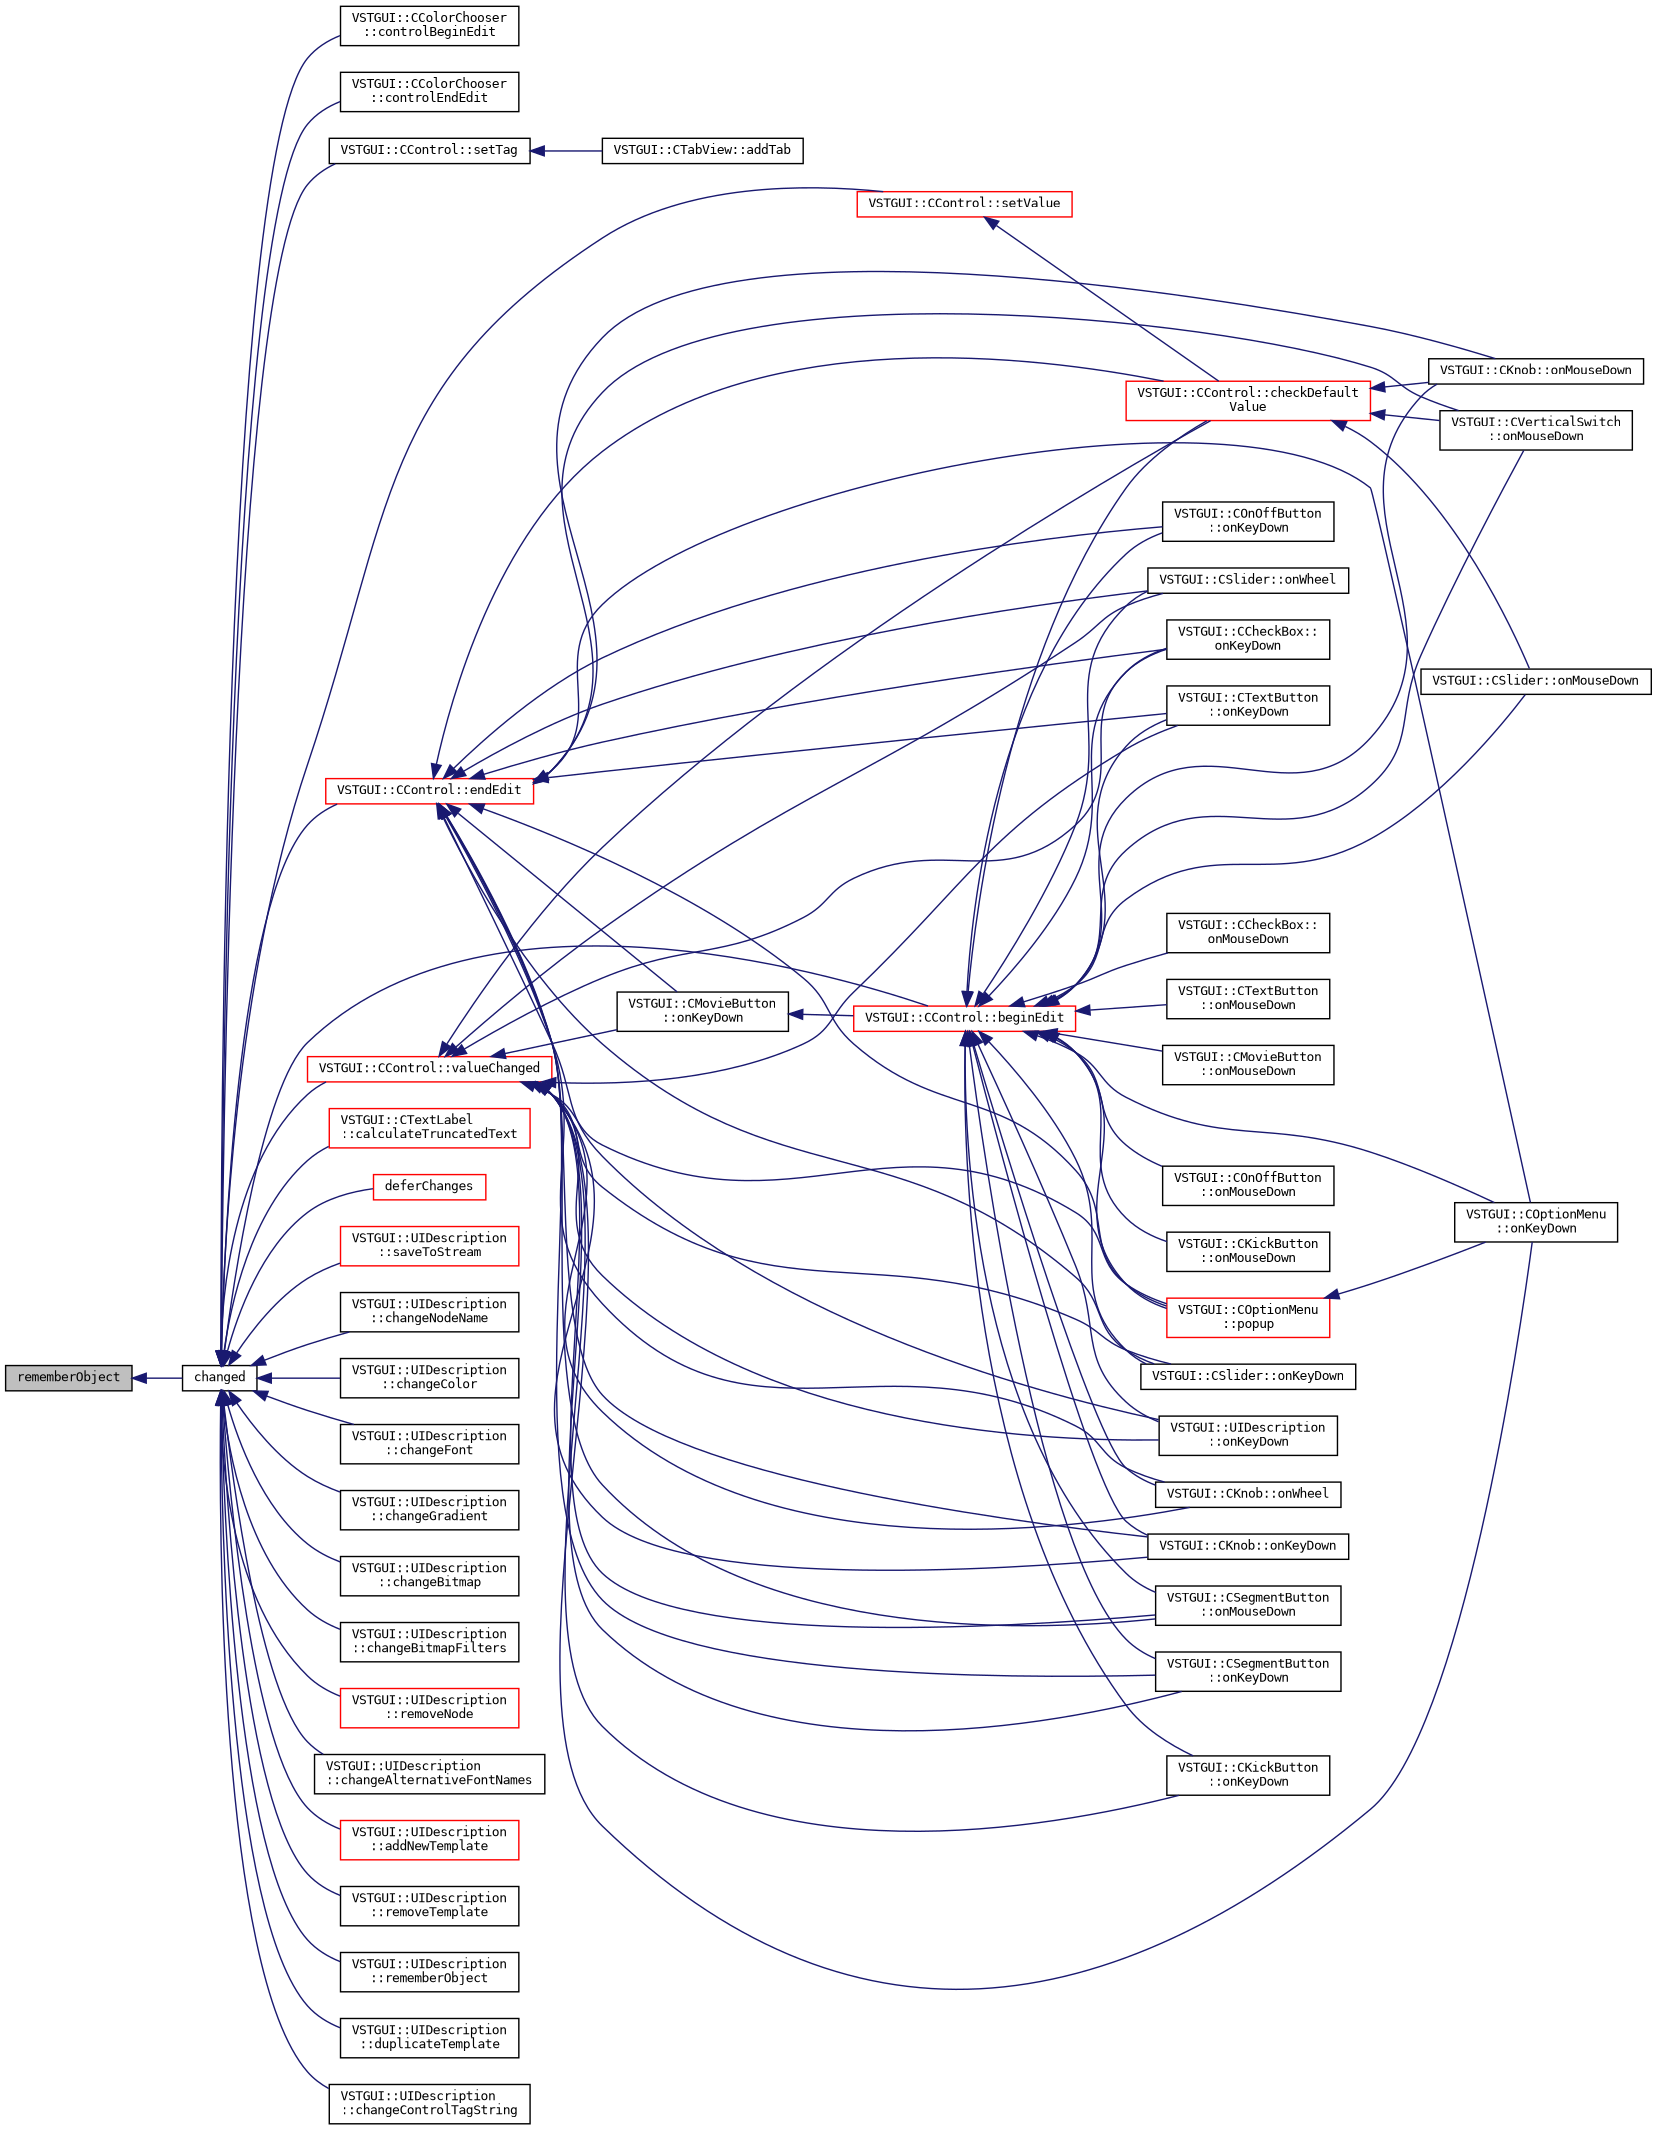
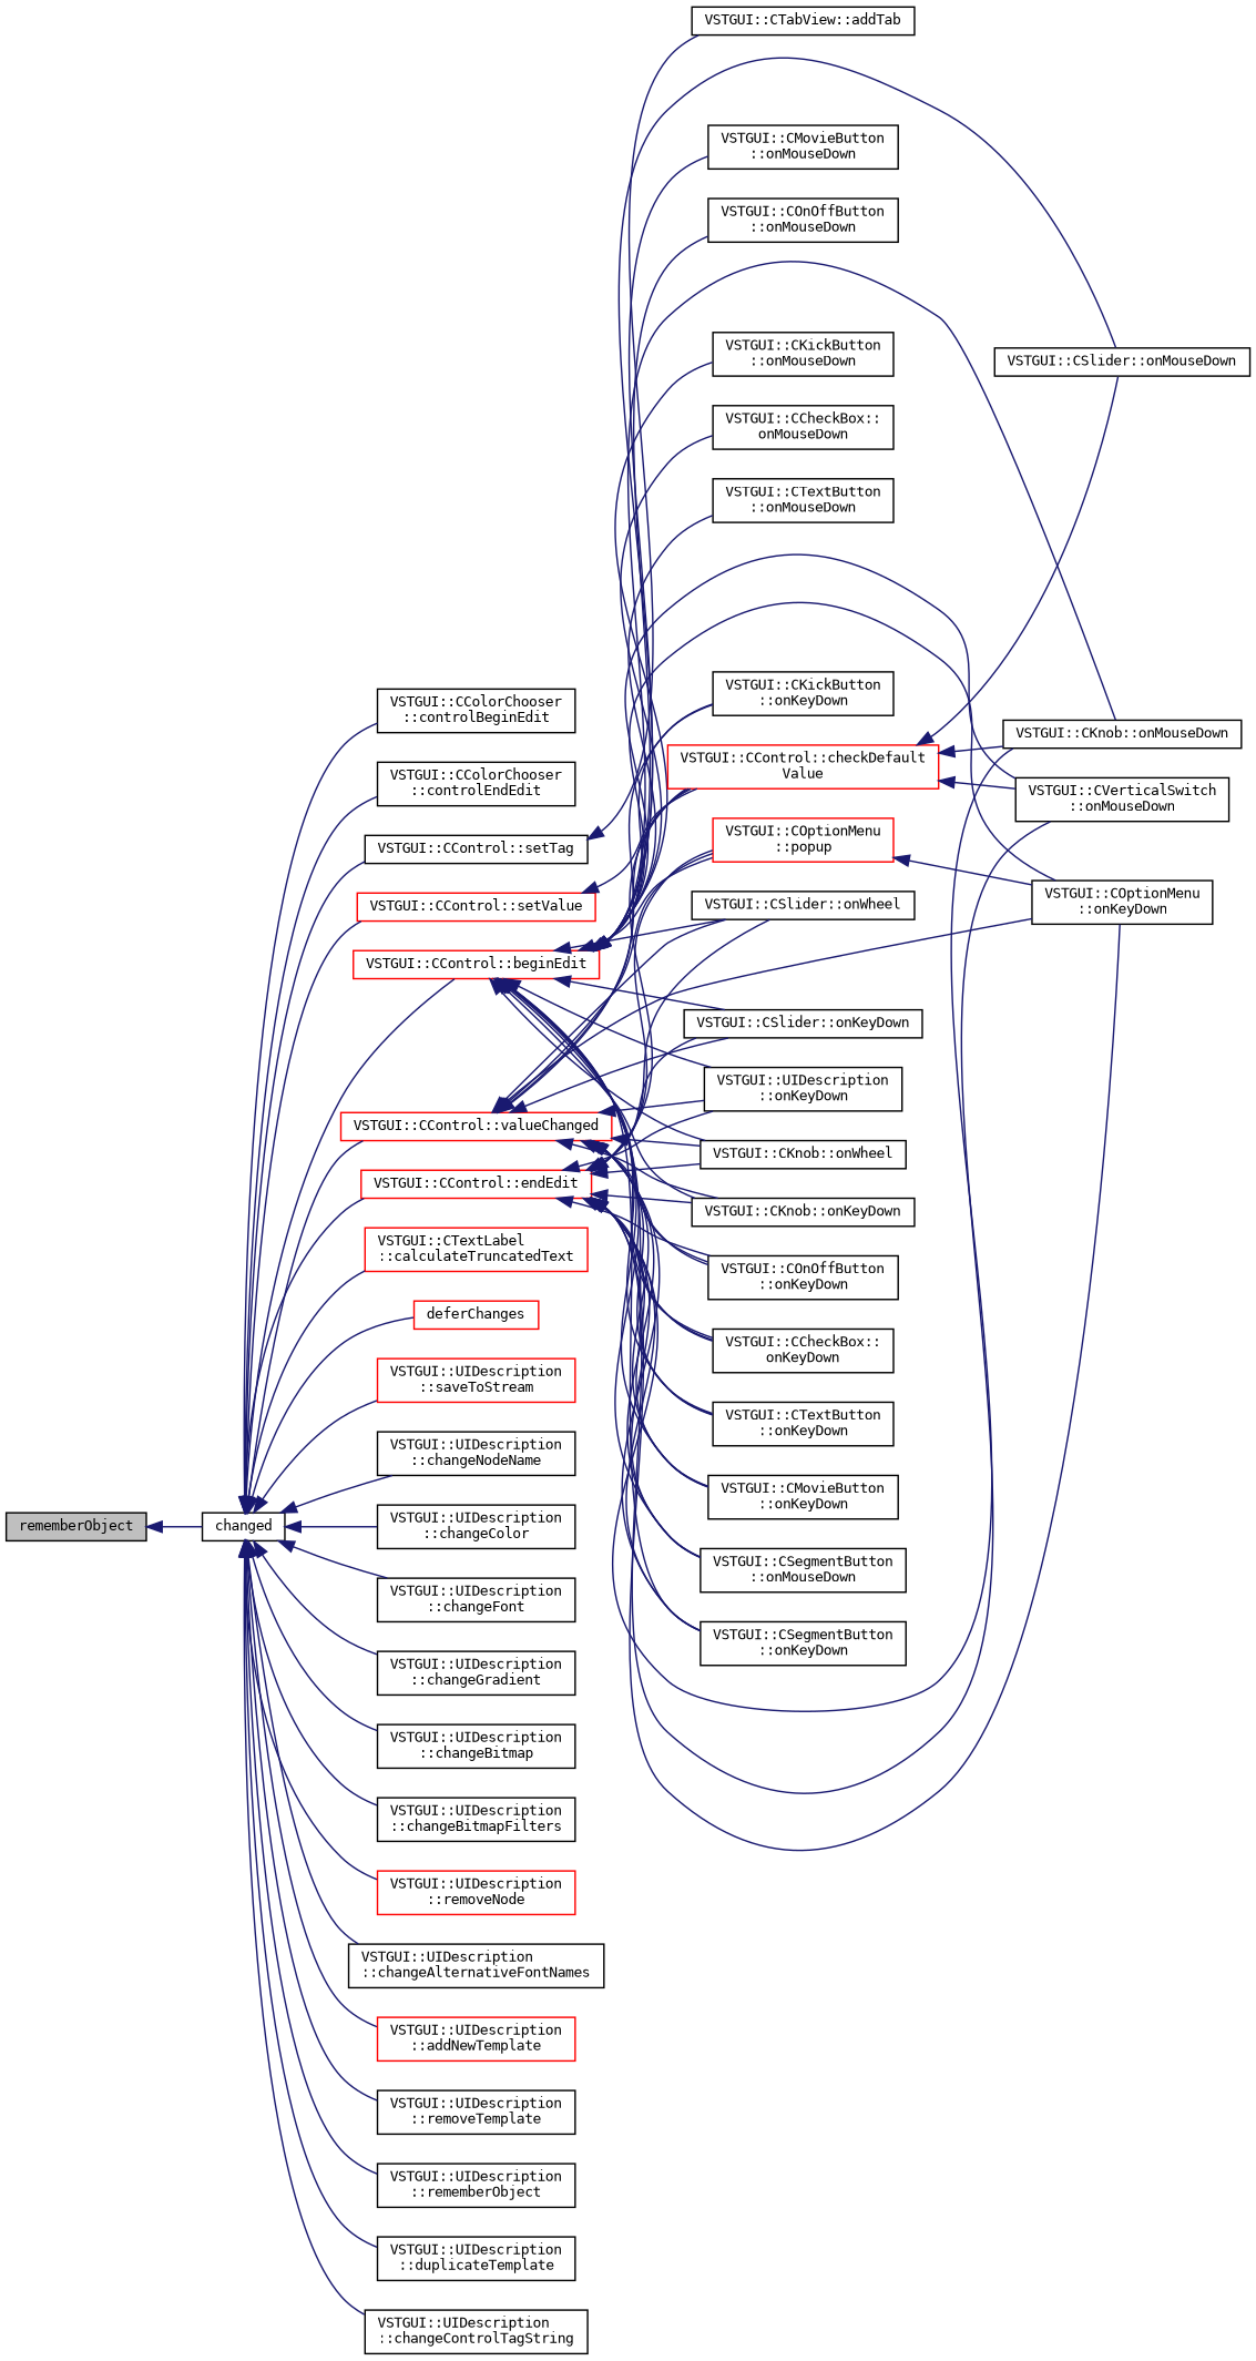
  digraph {
    fontname="DejaVu Sans Mono"
    rankdir=LR
    node [color=black fontname="DejaVu Sans Mono" fontsize=9 shape=record]
    edge [color=midnightblue dir=back fontname="DejaVu Sans Mono" fontsize=9 labelfontname=Arial labelfontsize=9 style=solid]
    n1 [fillcolor=grey75 fontcolor=black height=0.2 label=rememberObject style=filled width=0.4]
    n2 [height=0.2 label=changed width=0.4]
    n3 [height=0.2 label="VSTGUI::CColorChooser\l::controlBeginEdit" width=0.4]
    n4 [height=0.2 label="VSTGUI::CColorChooser\l::controlEndEdit" width=0.4]
    n5 [height=0.2 label="VSTGUI::CControl::setTag" width=0.4]
    n6 [color=red height=0.2 label="VSTGUI::CControl::beginEdit" width=0.4]
    n7 [color=red height=0.2 label="VSTGUI::CControl::endEdit" width=0.4]
    n8 [color=red height=0.2 label="VSTGUI::CControl::setValue" width=0.4]
    n9 [color=red height=0.2 label="VSTGUI::CControl::valueChanged" width=0.4]
    n10 [color=red height=0.2 label="VSTGUI::CTextLabel\l::calculateTruncatedText" width=0.4]
    n11 [color=red height=0.2 label=deferChanges width=0.4]
    n12 [color=red height=0.2 label="VSTGUI::UIDescription\l::saveToStream" width=0.4]
    n13 [height=0.2 label="VSTGUI::UIDescription\l::changeNodeName" width=0.4]
    n14 [height=0.2 label="VSTGUI::UIDescription\l::changeColor" width=0.4]
    n15 [height=0.2 label="VSTGUI::UIDescription\l::changeFont" width=0.4]
    n16 [height=0.2 label="VSTGUI::UIDescription\l::changeGradient" width=0.4]
    n17 [height=0.2 label="VSTGUI::UIDescription\l::changeBitmap" width=0.4]
    n18 [height=0.2 label="VSTGUI::UIDescription\l::changeBitmapFilters" width=0.4]
    n19 [color=red height=0.2 label="VSTGUI::UIDescription\l::removeNode" width=0.4]
    n20 [height=0.2 label="VSTGUI::UIDescription\l::changeAlternativeFontNames" width=0.4]
    n21 [color=red height=0.2 label="VSTGUI::UIDescription\l::addNewTemplate" width=0.4]
    n22 [height=0.2 label="VSTGUI::UIDescription\l::removeTemplate" width=0.4]
    n23 [height=0.2 label="VSTGUI::UIDescription\l::rememberObject" width=0.4]
    n24 [height=0.2 label="VSTGUI::UIDescription\l::duplicateTemplate" width=0.4]
    n25 [height=0.2 label="VSTGUI::UIDescription\l::changeControlTagString" width=0.4]
    n26 [height=0.2 label="VSTGUI::CTabView::addTab" width=0.4]
    n27 [height=0.2 label="VSTGUI::COnOffButton\l::onMouseDown" width=0.4]
    n28 [height=0.2 label="VSTGUI::COnOffButton\l::onKeyDown" width=0.4]
    n29 [height=0.2 label="VSTGUI::CKickButton\l::onMouseDown" width=0.4]
    n30 [height=0.2 label="VSTGUI::CKickButton\l::onKeyDown" width=0.4]
    n31 [height=0.2 label="VSTGUI::CCheckBox::\lonMouseDown" width=0.4]
    n32 [height=0.2 label="VSTGUI::CCheckBox::\lonKeyDown" width=0.4]
    n33 [height=0.2 label="VSTGUI::CTextButton\l::onMouseDown" width=0.4]
    n34 [height=0.2 label="VSTGUI::CTextButton\l::onKeyDown" width=0.4]
    n35 [color=red height=0.2 label="VSTGUI::CControl::checkDefault\lValue" width=0.4]
    n36 [height=0.2 label="VSTGUI::CKnob::onMouseDown" width=0.4]
    n37 [height=0.2 label="VSTGUI::CSlider::onMouseDown" width=0.4]
    n38 [height=0.2 label="VSTGUI::CVerticalSwitch\l::onMouseDown" width=0.4]
    n39 [height=0.2 label="VSTGUI::CKnob::onWheel" width=0.4]
    n40 [height=0.2 label="VSTGUI::CKnob::onKeyDown" width=0.4]
    n41 [height=0.2 label="VSTGUI::CMovieButton\l::onMouseDown" width=0.4]
    n42 [height=0.2 label="VSTGUI::CMovieButton\l::onKeyDown" width=0.4]
    n43 [height=0.2 label="VSTGUI::COptionMenu\l::onKeyDown" width=0.4]
    n44 [color=red height=0.2 label="VSTGUI::COptionMenu\l::popup" width=0.4]
    n45 [height=0.2 label="VSTGUI::CSegmentButton\l::onMouseDown" width=0.4]
    n46 [height=0.2 label="VSTGUI::CSegmentButton\l::onKeyDown" width=0.4]
    n47 [height=0.2 label="VSTGUI::CSlider::onWheel" width=0.4]
    n48 [height=0.2 label="VSTGUI::CSlider::onKeyDown" width=0.4]
    n49 [height=0.2 label="VSTGUI::UIDescription\l::onKeyDown" width=0.4]
    n1 -> n2
    n2 -> n3
    n2 -> n4
    n2 -> n5
    n2 -> n6
    n2 -> n7
    n2 -> n8
    n2 -> n9
    n2 -> n10
    n2 -> n11
    n2 -> n12
    n2 -> n13
    n2 -> n14
    n2 -> n15
    n2 -> n16
    n2 -> n17
    n2 -> n18
    n2 -> n19
    n2 -> n20
    n2 -> n21
    n2 -> n22
    n2 -> n23
    n2 -> n24
    n2 -> n25
    n5 -> n26
    n6 -> n27
    n6 -> n28
    n6 -> n29
    n6 -> n30
    n6 -> n31
    n6 -> n32
    n6 -> n33
    n6 -> n34
    n6 -> n35
    n6 -> n36
    n6 -> n37
    n6 -> n38
    n6 -> n39
    n6 -> n40
    n6 -> n41
-   n42 -> n6
+   n6 -> n42
    n6 -> n43
    n6 -> n44
    n6 -> n45
    n6 -> n46
    n6 -> n47
    n6 -> n48
    n6 -> n49
    n7 -> n28
    n7 -> n32
    n7 -> n34
    n7 -> n35
    n7 -> n36
    n7 -> n38
    n7 -> n39
    n7 -> n40
    n7 -> n42
    n7 -> n43
    n7 -> n44
    n7 -> n45
    n7 -> n46
    n7 -> n47
    n7 -> n48
    n7 -> n49
    n8 -> n35
+   n9 -> n28
    n9 -> n30
    n9 -> n32
    n9 -> n34
    n9 -> n35
    n9 -> n39
    n9 -> n40
    n9 -> n42
    n9 -> n43
    n9 -> n44
    n9 -> n45
    n9 -> n46
    n9 -> n47
    n9 -> n48
    n9 -> n49
    n35 -> n36
    n35 -> n37
    n35 -> n38
    n44 -> n43
  }
